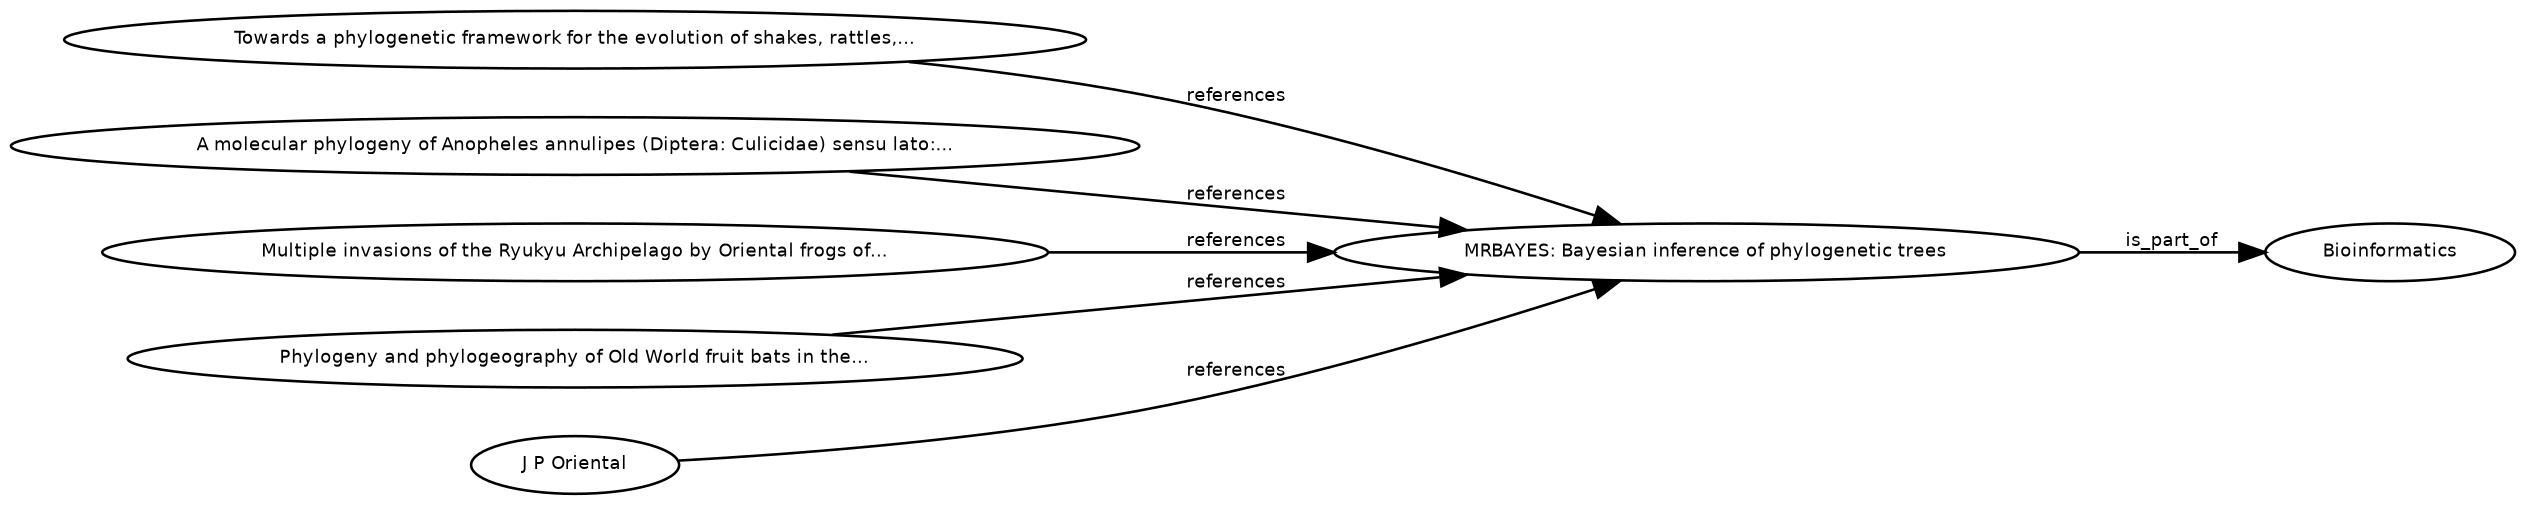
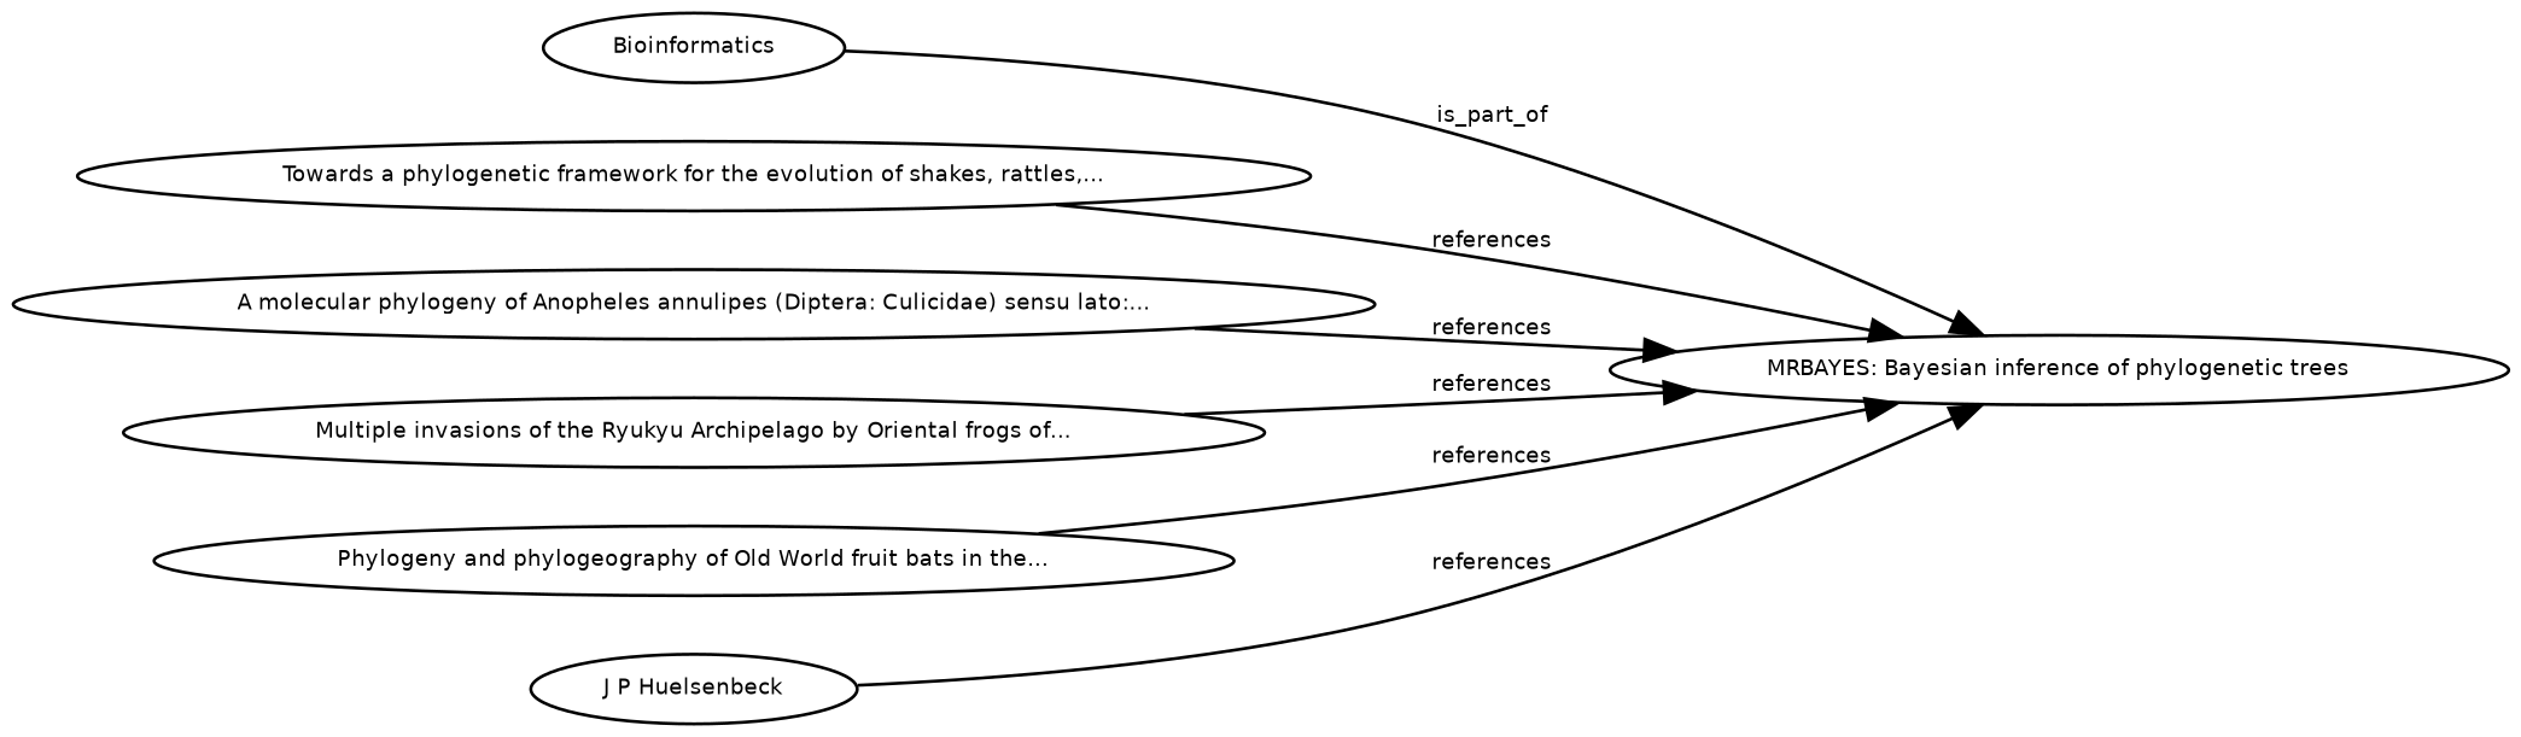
  digraph {
    rankdir=LR
    node [fontname=Helvetica fontsize=7]
    edge [fontname=Helvetica fontsize=7]
    n1 [height=0.27433100247 label="MRBAYES: Bayesian inference of phylogenetic trees" width=0.27433100247]
    n2 [height=0.27433100247 label=Bioinformatics width=0.27433100247]
    n3 [height=0.27433100247 label="Towards a phylogenetic framework for the evolution of shakes, rattles,..." width=0.27433100247]
    n4 [height=0.27433100247 label="A molecular phylogeny of Anopheles annulipes (Diptera: Culicidae) sensu lato:..." width=0.27433100247]
    n5 [height=0.27433100247 label="Multiple invasions of the Ryukyu Archipelago by Oriental frogs of..." width=0.27433100247]
    n6 [height=0.27433100247 label="Phylogeny and phylogeography of Old World fruit bats in the..." width=0.27433100247]
-   n7 [height=0.27433100247 label="J P Oriental" width=0.27433100247]
-   n1 -> n2 [label=is_part_of]
+   n7 [height=0.27433100247 label="J P Huelsenbeck" width=0.27433100247]
+   n2 -> n1 [label=is_part_of]
    n3 -> n1 [label=references]
    n4 -> n1 [label=references]
    n5 -> n1 [label=references]
    n6 -> n1 [label=references]
    n7 -> n1 [label=references]
  }
